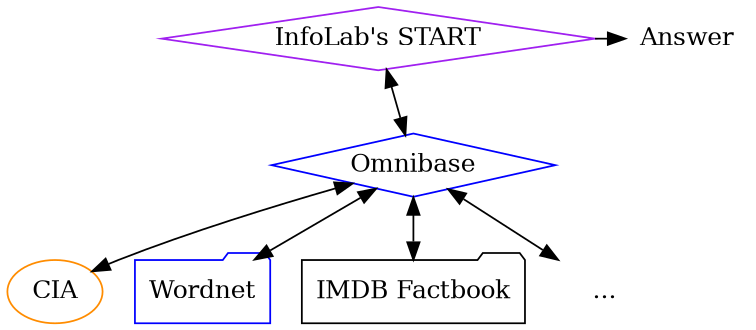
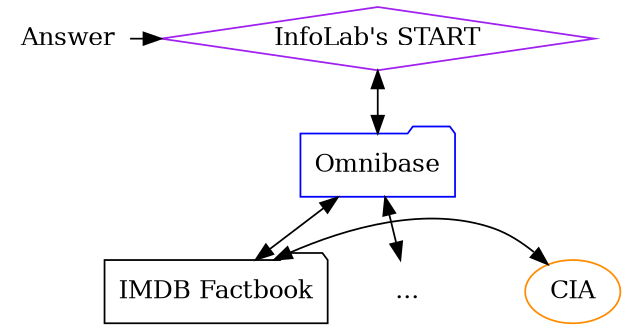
  digraph {
    node [group=o shape=point]
    edge [style=invis]
    n1 [color=blue group=t label=Answer shape=plaintext]
    n2 [color=purple label="InfoLab's START" rank=max shape=diamond group=""]
-   n3 [color=blue label=Omnibase shape=diamond]
+   n3 [color=blue label=Omnibase shape=folder]
    ls2 [group=s style=invis]
    lt2 [group=t style=invis]
    n6 [color=darkorange label=CIA shape=ellipse]
    n7 [color=black label="IMDB Factbook" shape=folder]
-   n8 [color=blue label=Wordnet shape=folder]
    n9 [color=black label="..." shape=plaintext]
    ls3 [group=s style=invis]
    lt3 [group=t style=invis]
    subgraph sub_1 {
      rank=same
      n1
      n2
    }
    subgraph sub_2 {
      rank=same
      n3
      ls2
      lt2
    }
    subgraph sub_3 {
      rank=same
      n6
      n7
-     n8
      n9
      ls3
      lt3
    }
    n1 -> lt2
-   n2 -> n1 [style=""]
+   n1 -> n2 [style=""]
    n2 -> n3 [dir=both style=""]
    n3 -> ls2
-   n3 -> n6 [dir=both style=""]
+   n7 -> n6 [dir=both style=""]
    n3 -> n7 [dir=both style=""]
-   n3 -> n8 [dir=both style=""]
    n3 -> n9 [dir=both style=""]
    ls2 -> n3
    ls2 -> ls3
    lt2 -> lt3
-   n6 -> n8
    n7 -> n9
-   n8 -> n7
    n9 -> ls3
    ls3 -> n6
  }
